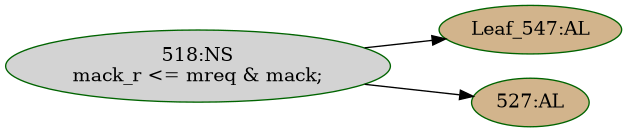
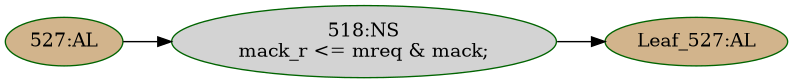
  strict digraph {
    rankdir=LR
    node [color=darkgreen fillcolor=tan style=filled]
    edge [cond="[]" lineno=None]
-   n1 [def_var="['mack_r']" label="Leaf_547:AL"]
+   n1 [def_var="['mack_r']" label="Leaf_527:AL"]
    n2 [ast="<pyverilog.vparser.ast.NonblockingSubstitution object at 0x7f9fff9d2650>" fillcolor=lightgrey label="518:NS\nmack_r <= mreq & mack;" statements="[<pyverilog.vparser.ast.NonblockingSubstitution object at 0x7f9fff9d2650>]" typ=NonblockingSubstitution]
    n3 [ast="<pyverilog.vparser.ast.Always object at 0x7fa020e95d10>" clk_sens=True label="527:AL" sens="['clk']" statements="[]" typ=Always use_var="['mreq', 'mack']"]
    n2 -> n1
-   n2 -> n3
+   n3 -> n2
  }
